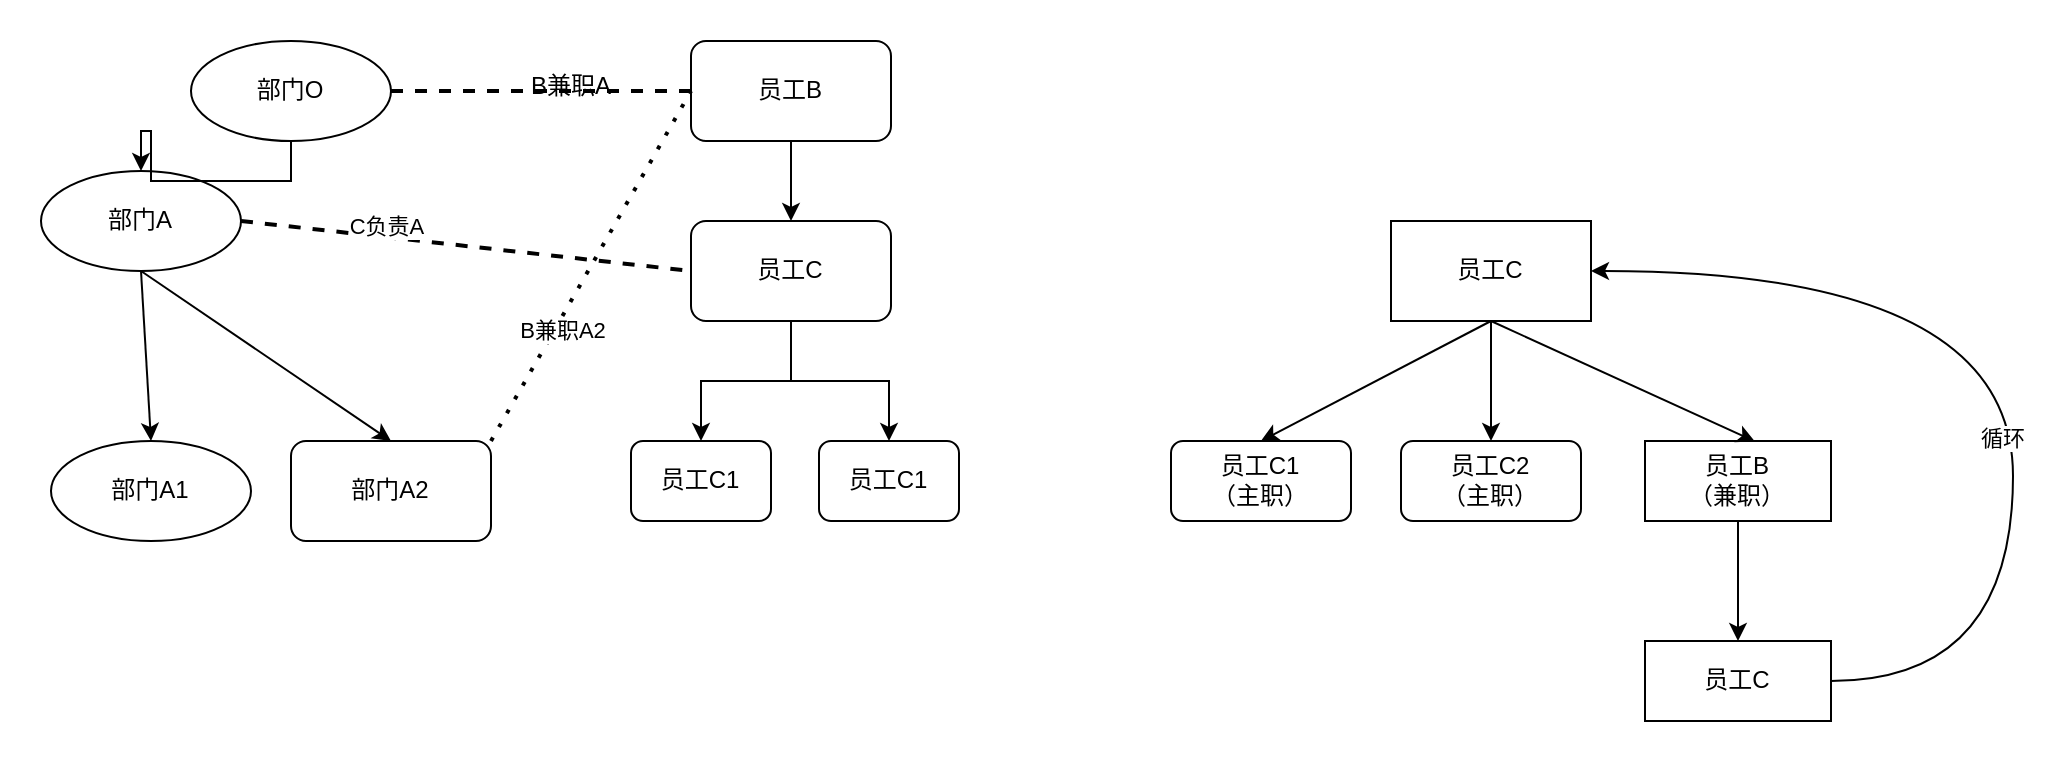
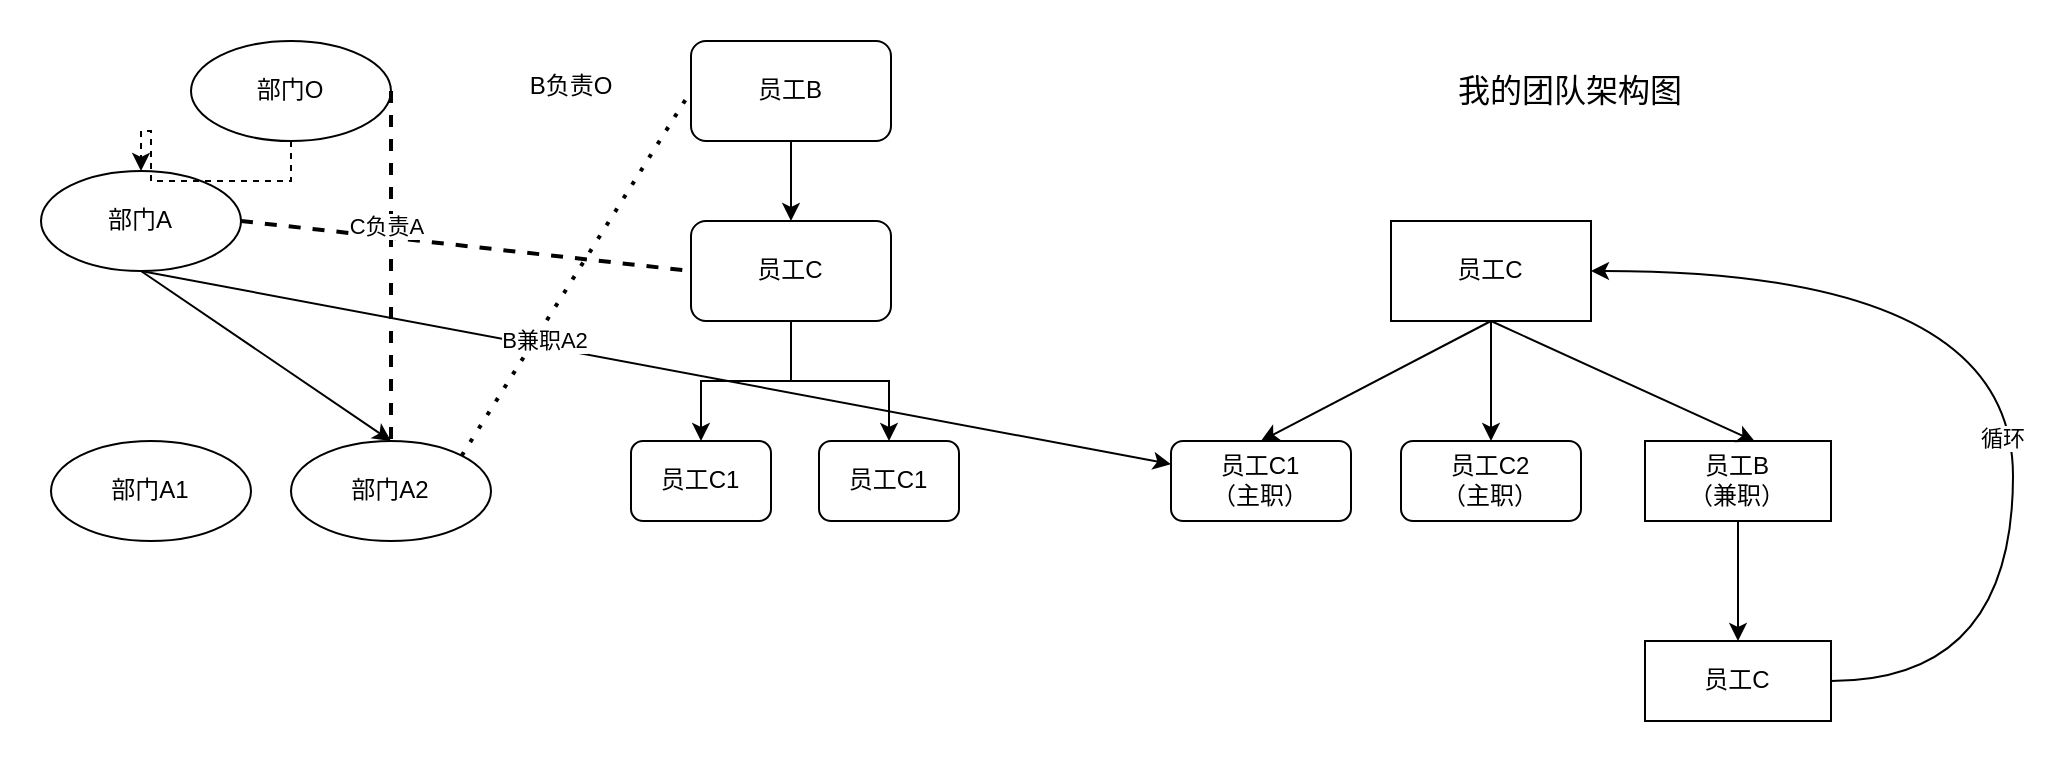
  <mxCell id="0" />
  <mxCell id="1" parent="0" />
  <mxCell id="2" value="部门A" style="ellipse;whiteSpace=wrap;html=1;" vertex="1" parent="1"><mxGeometry x="20" y="85" width="100" height="50" as="geometry" /></mxCell>
- <mxCell id="3" value="部门A2" style="whiteSpace=wrap;html=1;rounded=1;" vertex="1" parent="1"><mxGeometry x="145" y="220" width="100" height="50" as="geometry" /></mxCell>
+ <mxCell id="3" value="部门A2" style="ellipse;whiteSpace=wrap;html=1;" vertex="1" parent="1"><mxGeometry x="145" y="220" width="100" height="50" as="geometry" /></mxCell>
  <mxCell id="4" value="部门A1" style="ellipse;whiteSpace=wrap;html=1;" vertex="1" parent="1"><mxGeometry x="25" y="220" width="100" height="50" as="geometry" /></mxCell>
- <mxCell id="5" value="" style="endArrow=classic;html=1;rounded=0;exitX=0.5;exitY=1;exitDx=0;exitDy=0;entryX=0.5;entryY=0;entryDx=0;entryDy=0;" edge="1" parent="1" source="2" target="4"><mxGeometry width="50" height="50" relative="1" as="geometry"><mxPoint x="385" y="310" as="sourcePoint" /><mxPoint x="435" y="260" as="targetPoint" /></mxGeometry></mxCell>
+ <mxCell id="5" value="" style="endArrow=classic;html=1;rounded=0;exitX=0.5;exitY=1;exitDx=0;exitDy=0;" edge="1" parent="1" source="2" target="23"><mxGeometry width="50" height="50" relative="1" as="geometry"><mxPoint x="385" y="310" as="sourcePoint" /><mxPoint x="435" y="260" as="targetPoint" /></mxGeometry></mxCell>
  <mxCell id="6" value="" style="endArrow=classic;html=1;rounded=0;exitX=0.5;exitY=1;exitDx=0;exitDy=0;entryX=0.5;entryY=0;entryDx=0;entryDy=0;" edge="1" parent="1" source="2" target="3"><mxGeometry width="50" height="50" relative="1" as="geometry"><mxPoint x="145" y="170" as="sourcePoint" /><mxPoint x="85" y="230" as="targetPoint" /></mxGeometry></mxCell>
  <mxCell id="7" value="" style="edgeStyle=orthogonalEdgeStyle;rounded=0;orthogonalLoop=1;jettySize=auto;html=1;" edge="1" parent="1" source="8" target="11"><mxGeometry relative="1" as="geometry" /></mxCell>
  <mxCell id="8" value="员工B" style="rounded=1;whiteSpace=wrap;html=1;" vertex="1" parent="1"><mxGeometry x="345" y="20" width="100" height="50" as="geometry" /></mxCell>
  <mxCell id="9" style="edgeStyle=orthogonalEdgeStyle;rounded=0;orthogonalLoop=1;jettySize=auto;html=1;entryX=0.5;entryY=0;entryDx=0;entryDy=0;" edge="1" parent="1" source="11" target="24"><mxGeometry relative="1" as="geometry" /></mxCell>
  <mxCell id="10" style="edgeStyle=orthogonalEdgeStyle;rounded=0;orthogonalLoop=1;jettySize=auto;html=1;entryX=0.5;entryY=0;entryDx=0;entryDy=0;" edge="1" parent="1" source="11" target="25"><mxGeometry relative="1" as="geometry" /></mxCell>
  <mxCell id="11" value="员工C" style="rounded=1;whiteSpace=wrap;html=1;" vertex="1" parent="1"><mxGeometry x="345" y="110" width="100" height="50" as="geometry" /></mxCell>
- <mxCell id="12" value="" style="edgeStyle=orthogonalEdgeStyle;rounded=0;orthogonalLoop=1;jettySize=auto;html=1;" edge="1" parent="1" source="13" target="2"><mxGeometry relative="1" as="geometry" /></mxCell>
+ <mxCell id="12" value="" style="edgeStyle=orthogonalEdgeStyle;rounded=0;orthogonalLoop=1;jettySize=auto;html=1;dashed=1;" edge="1" parent="1" source="13" target="2"><mxGeometry relative="1" as="geometry" /></mxCell>
  <mxCell id="13" value="部门O" style="ellipse;whiteSpace=wrap;html=1;" vertex="1" parent="1"><mxGeometry x="95" y="20" width="100" height="50" as="geometry" /></mxCell>
- <mxCell id="14" value="" style="endArrow=none;dashed=1;html=1;strokeWidth=2;rounded=0;exitX=1;exitY=0.5;exitDx=0;exitDy=0;entryX=0;entryY=0.5;entryDx=0;entryDy=0;" edge="1" parent="1" source="13" target="8"><mxGeometry width="50" height="50" relative="1" as="geometry"><mxPoint x="385" y="310" as="sourcePoint" /><mxPoint x="435" y="260" as="targetPoint" /></mxGeometry></mxCell>
+ <mxCell id="14" value="" style="endArrow=none;dashed=1;html=1;strokeWidth=2;rounded=0;exitX=1;exitY=0.5;exitDx=0;exitDy=0;" edge="1" parent="1" source="13" target="3"><mxGeometry width="50" height="50" relative="1" as="geometry"><mxPoint x="385" y="310" as="sourcePoint" /><mxPoint x="435" y="260" as="targetPoint" /></mxGeometry></mxCell>
  <mxCell id="15" value="" style="endArrow=none;dashed=1;html=1;strokeWidth=2;rounded=0;exitX=1;exitY=0.5;exitDx=0;exitDy=0;entryX=0;entryY=0.5;entryDx=0;entryDy=0;" edge="1" parent="1" source="2" target="11"><mxGeometry width="50" height="50" relative="1" as="geometry"><mxPoint x="385" y="310" as="sourcePoint" /><mxPoint x="435" y="260" as="targetPoint" /></mxGeometry></mxCell>
  <mxCell id="16" value="C负责A" style="edgeLabel;html=1;align=center;verticalAlign=middle;resizable=0;points=[];" vertex="1" connectable="0" parent="15"><mxGeometry x="-0.36" y="5" relative="1" as="geometry"><mxPoint as="offset" /></mxGeometry></mxCell>
  <mxCell id="17" value="" style="endArrow=none;dashed=1;html=1;dashPattern=1 3;strokeWidth=2;rounded=0;entryX=0;entryY=0.5;entryDx=0;entryDy=0;exitX=1;exitY=0;exitDx=0;exitDy=0;" edge="1" parent="1" source="3" target="8"><mxGeometry width="50" height="50" relative="1" as="geometry"><mxPoint x="385" y="310" as="sourcePoint" /><mxPoint x="435" y="260" as="targetPoint" /></mxGeometry></mxCell>
  <mxCell id="18" value="B兼职A2" style="edgeLabel;html=1;align=center;verticalAlign=middle;resizable=0;points=[];" vertex="1" connectable="0" parent="17"><mxGeometry x="-0.239" y="-3" relative="1" as="geometry"><mxPoint x="-5" y="10" as="offset" /></mxGeometry></mxCell>
- <mxCell id="19" value="B兼职A" style="text;html=1;align=center;verticalAlign=middle;resizable=0;points=[];autosize=1;strokeColor=none;fillColor=none;" vertex="1" parent="1"><mxGeometry x="255" y="28" width="60" height="30" as="geometry" /></mxCell>
+ <mxCell id="19" value="B负责O" style="text;html=1;align=center;verticalAlign=middle;resizable=0;points=[];autosize=1;strokeColor=none;fillColor=none;" vertex="1" parent="1"><mxGeometry x="255" y="28" width="60" height="30" as="geometry" /></mxCell>
  <mxCell id="20" value="" style="edgeStyle=orthogonalEdgeStyle;rounded=0;orthogonalLoop=1;jettySize=auto;html=1;" edge="1" parent="1" source="21" target="22"><mxGeometry relative="1" as="geometry" /></mxCell>
  <mxCell id="21" value="员工C" style="rounded=0;whiteSpace=wrap;html=1;" vertex="1" parent="1"><mxGeometry x="695" y="110" width="100" height="50" as="geometry" /></mxCell>
  <mxCell id="22" value="员工C2&lt;br&gt;（主职）" style="whiteSpace=wrap;html=1;rounded=1;" vertex="1" parent="1"><mxGeometry x="700" y="220" width="90" height="40" as="geometry" /></mxCell>
  <mxCell id="23" value="员工C1&lt;br&gt;（主职）" style="whiteSpace=wrap;html=1;rounded=1;" vertex="1" parent="1"><mxGeometry x="585" y="220" width="90" height="40" as="geometry" /></mxCell>
  <mxCell id="24" value="员工C1" style="rounded=1;whiteSpace=wrap;html=1;" vertex="1" parent="1"><mxGeometry x="315" y="220" width="70" height="40" as="geometry" /></mxCell>
  <mxCell id="25" value="员工C1" style="rounded=1;whiteSpace=wrap;html=1;" vertex="1" parent="1"><mxGeometry x="409" y="220" width="70" height="40" as="geometry" /></mxCell>
  <mxCell id="26" value="" style="edgeStyle=orthogonalEdgeStyle;rounded=0;orthogonalLoop=1;jettySize=auto;html=1;" edge="1" parent="1" source="27" target="32"><mxGeometry relative="1" as="geometry" /></mxCell>
  <mxCell id="27" value="员工B&lt;br&gt;（兼职）" style="rounded=0;whiteSpace=wrap;html=1;" vertex="1" parent="1"><mxGeometry x="822" y="220" width="93" height="40" as="geometry" /></mxCell>
  <mxCell id="28" value="" style="endArrow=classic;html=1;rounded=0;entryX=0.5;entryY=0;entryDx=0;entryDy=0;" edge="1" parent="1" target="23"><mxGeometry width="50" height="50" relative="1" as="geometry"><mxPoint x="745" y="160" as="sourcePoint" /><mxPoint x="435" y="260" as="targetPoint" /></mxGeometry></mxCell>
  <mxCell id="29" value="" style="endArrow=classic;html=1;rounded=0;entryX=0.591;entryY=0.006;entryDx=0;entryDy=0;entryPerimeter=0;exitX=0.5;exitY=1;exitDx=0;exitDy=0;" edge="1" parent="1" source="21" target="27"><mxGeometry width="50" height="50" relative="1" as="geometry"><mxPoint x="755" y="170" as="sourcePoint" /><mxPoint x="640" y="230" as="targetPoint" /></mxGeometry></mxCell>
  <mxCell id="30" value="" style="edgeStyle=orthogonalEdgeStyle;rounded=0;orthogonalLoop=1;jettySize=auto;html=1;curved=1;entryX=1;entryY=0.5;entryDx=0;entryDy=0;" edge="1" parent="1" source="32" target="21"><mxGeometry relative="1" as="geometry"><mxPoint x="1005" y="150" as="targetPoint" /><Array as="points"><mxPoint x="1006" y="340" /><mxPoint x="1006" y="135" /></Array></mxGeometry></mxCell>
  <mxCell id="31" value="循环" style="edgeLabel;html=1;align=center;verticalAlign=middle;resizable=0;points=[];" vertex="1" connectable="0" parent="30"><mxGeometry x="-0.16" y="6" relative="1" as="geometry"><mxPoint as="offset" /></mxGeometry></mxCell>
  <mxCell id="32" value="员工C" style="rounded=0;whiteSpace=wrap;html=1;" vertex="1" parent="1"><mxGeometry x="822" y="320" width="93" height="40" as="geometry" /></mxCell>
+ <mxCell id="33" value="我的团队架构图" style="text;html=1;strokeColor=none;fillColor=none;align=center;verticalAlign=middle;whiteSpace=wrap;rounded=0;fontSize=16;" vertex="1" parent="1"><mxGeometry x="725" y="30" width="120" height="30" as="geometry" /></mxCell>
